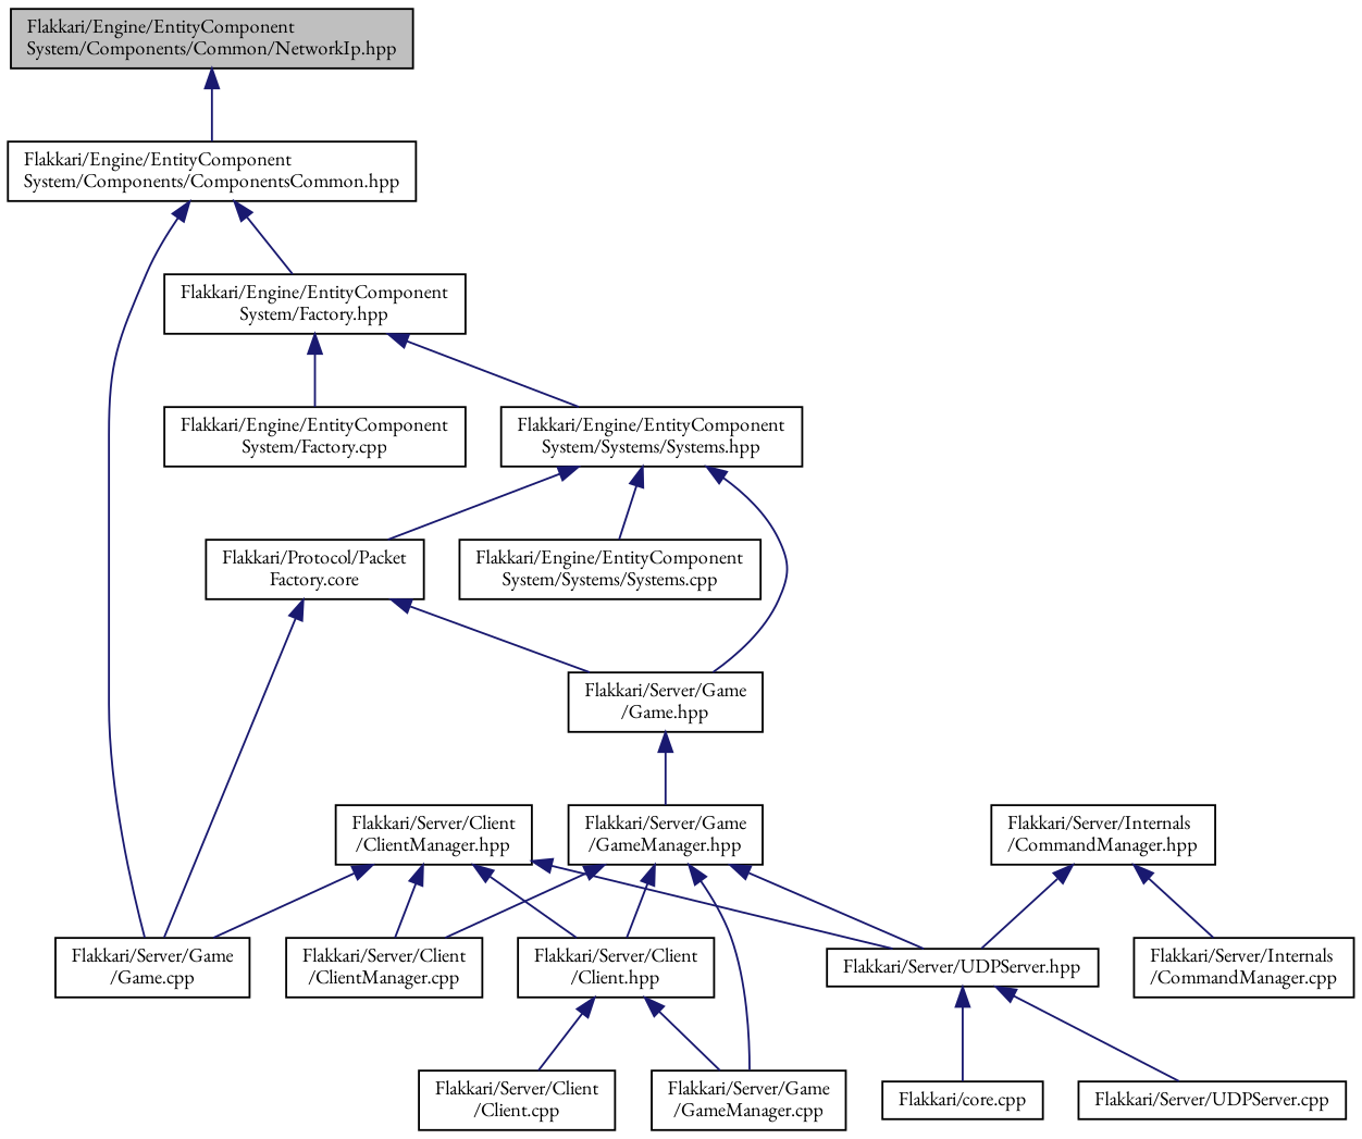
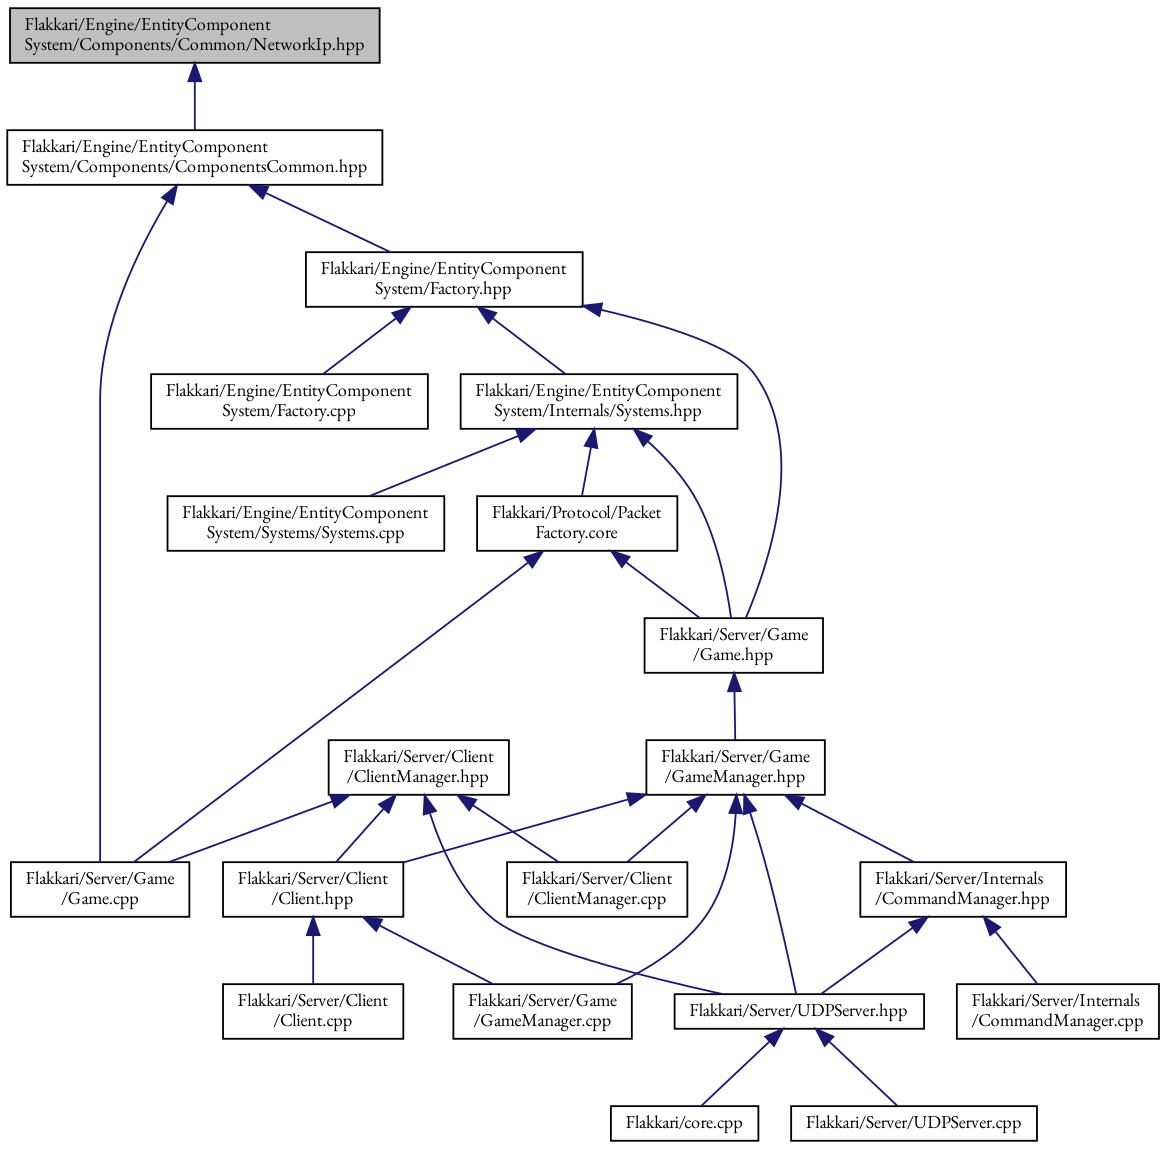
  digraph {
    fontname="EB Garamond"
    node [color=black fillcolor=white fontname="EB Garamond" fontsize=10 shape=record style=filled]
    edge [color=midnightblue dir=back fontname="EB Garamond" fontsize=10 labelfontname=Helvetica labelfontsize=10 style=solid]
    n1 [fillcolor=grey75 fontcolor=black height=0.2 label="Flakkari/Engine/EntityComponent\lSystem/Components/Common/NetworkIp.hpp" width=0.4]
    n2 [height=0.2 label="Flakkari/Engine/EntityComponent\lSystem/Components/ComponentsCommon.hpp" width=0.4]
    n3 [height=0.2 label="Flakkari/Engine/EntityComponent\lSystem/Factory.hpp" width=0.4]
    n4 [height=0.2 label="Flakkari/Server/Game\l/Game.cpp" width=0.4]
    n5 [height=0.2 label="Flakkari/Engine/EntityComponent\lSystem/Factory.cpp" width=0.4]
-   n6 [height=0.2 label="Flakkari/Engine/EntityComponent\lSystem/Systems/Systems.hpp" width=0.4]
+   n6 [height=0.2 label="Flakkari/Engine/EntityComponent\lSystem/Internals/Systems.hpp" width=0.4]
    n7 [height=0.2 label="Flakkari/Server/Game\l/Game.hpp" width=0.4]
    n8 [height=0.2 label="Flakkari/Engine/EntityComponent\lSystem/Systems/Systems.cpp" width=0.4]
    n9 [height=0.2 label="Flakkari/Protocol/Packet\lFactory.core" width=0.4]
    n10 [height=0.2 label="Flakkari/Server/Game\l/GameManager.hpp" width=0.4]
    n11 [height=0.2 label="Flakkari/Server/Client\l/Client.hpp" width=0.4]
    n12 [height=0.2 label="Flakkari/Server/Client\l/ClientManager.cpp" width=0.4]
    n13 [height=0.2 label="Flakkari/Server/UDPServer.hpp" width=0.4]
    n14 [height=0.2 label="Flakkari/Server/Game\l/GameManager.cpp" width=0.4]
    n15 [height=0.2 label="Flakkari/Server/Internals\l/CommandManager.hpp" width=0.4]
    n16 [height=0.2 label="Flakkari/Server/Client\l/Client.cpp" width=0.4]
    n17 [height=0.2 label="Flakkari/core.cpp" width=0.4]
    n18 [height=0.2 label="Flakkari/Server/UDPServer.cpp" width=0.4]
    n19 [height=0.2 label="Flakkari/Server/Internals\l/CommandManager.cpp" width=0.4]
    n20 [height=0.2 label="Flakkari/Server/Client\l/ClientManager.hpp" width=0.4]
    n1 -> n2
    n2 -> n3
    n2 -> n4
    n3 -> n5
    n3 -> n6
+   n3 -> n7
    n6 -> n7
    n6 -> n8
    n6 -> n9
    n7 -> n10
    n9 -> n4
    n9 -> n7
    n10 -> n11
    n10 -> n12
    n10 -> n13
    n10 -> n14
+   n10 -> n15
    n11 -> n14
    n11 -> n16
    n13 -> n17
    n13 -> n18
    n15 -> n13
    n15 -> n19
    n20 -> n4
    n20 -> n11
    n20 -> n12
    n20 -> n13
  }
